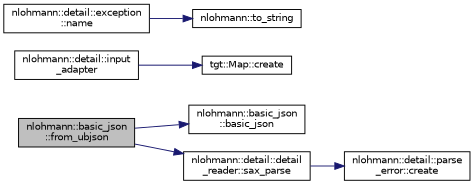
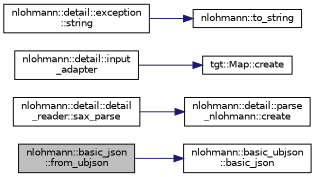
  digraph {
    rankdir=LR
    node [color=black fillcolor=white fontname=Helvetica fontsize=10 shape=record style=filled]
    edge [color=midnightblue fontname=Helvetica fontsize=10 labelfontname=Helvetica labelfontsize=10 style=solid]
    n1 [fillcolor=grey75 fontcolor=black height=0.2 label="nlohmann::basic_json\l::from_ubjson" width=0.4]
-   n2 [height=0.2 label="nlohmann::basic_json\l::basic_json" width=0.4]
+   n2 [height=0.2 label="nlohmann::basic_ubjson\l::basic_json" width=0.4]
    n3 [height=0.2 label="nlohmann::detail::detail\l_reader::sax_parse" width=0.4]
    n4 [height=0.2 label="nlohmann::detail::input\l_adapter" width=0.4]
    n5 [height=0.2 label="tgt::Map::create" width=0.4]
-   n6 [height=0.2 label="nlohmann::detail::parse\l_error::create" width=0.4]
-   n7 [height=0.2 label="nlohmann::detail::exception\l::name" width=0.4]
+   n6 [height=0.2 label="nlohmann::detail::parse\l_nlohmann::create" width=0.4]
+   n7 [height=0.2 label="nlohmann::detail::exception\l::string" width=0.4]
    n8 [height=0.2 label="nlohmann::to_string" width=0.4]
    n1 -> n2
-   n1 -> n3
    n3 -> n6
    n4 -> n5
    n7 -> n8
  }
